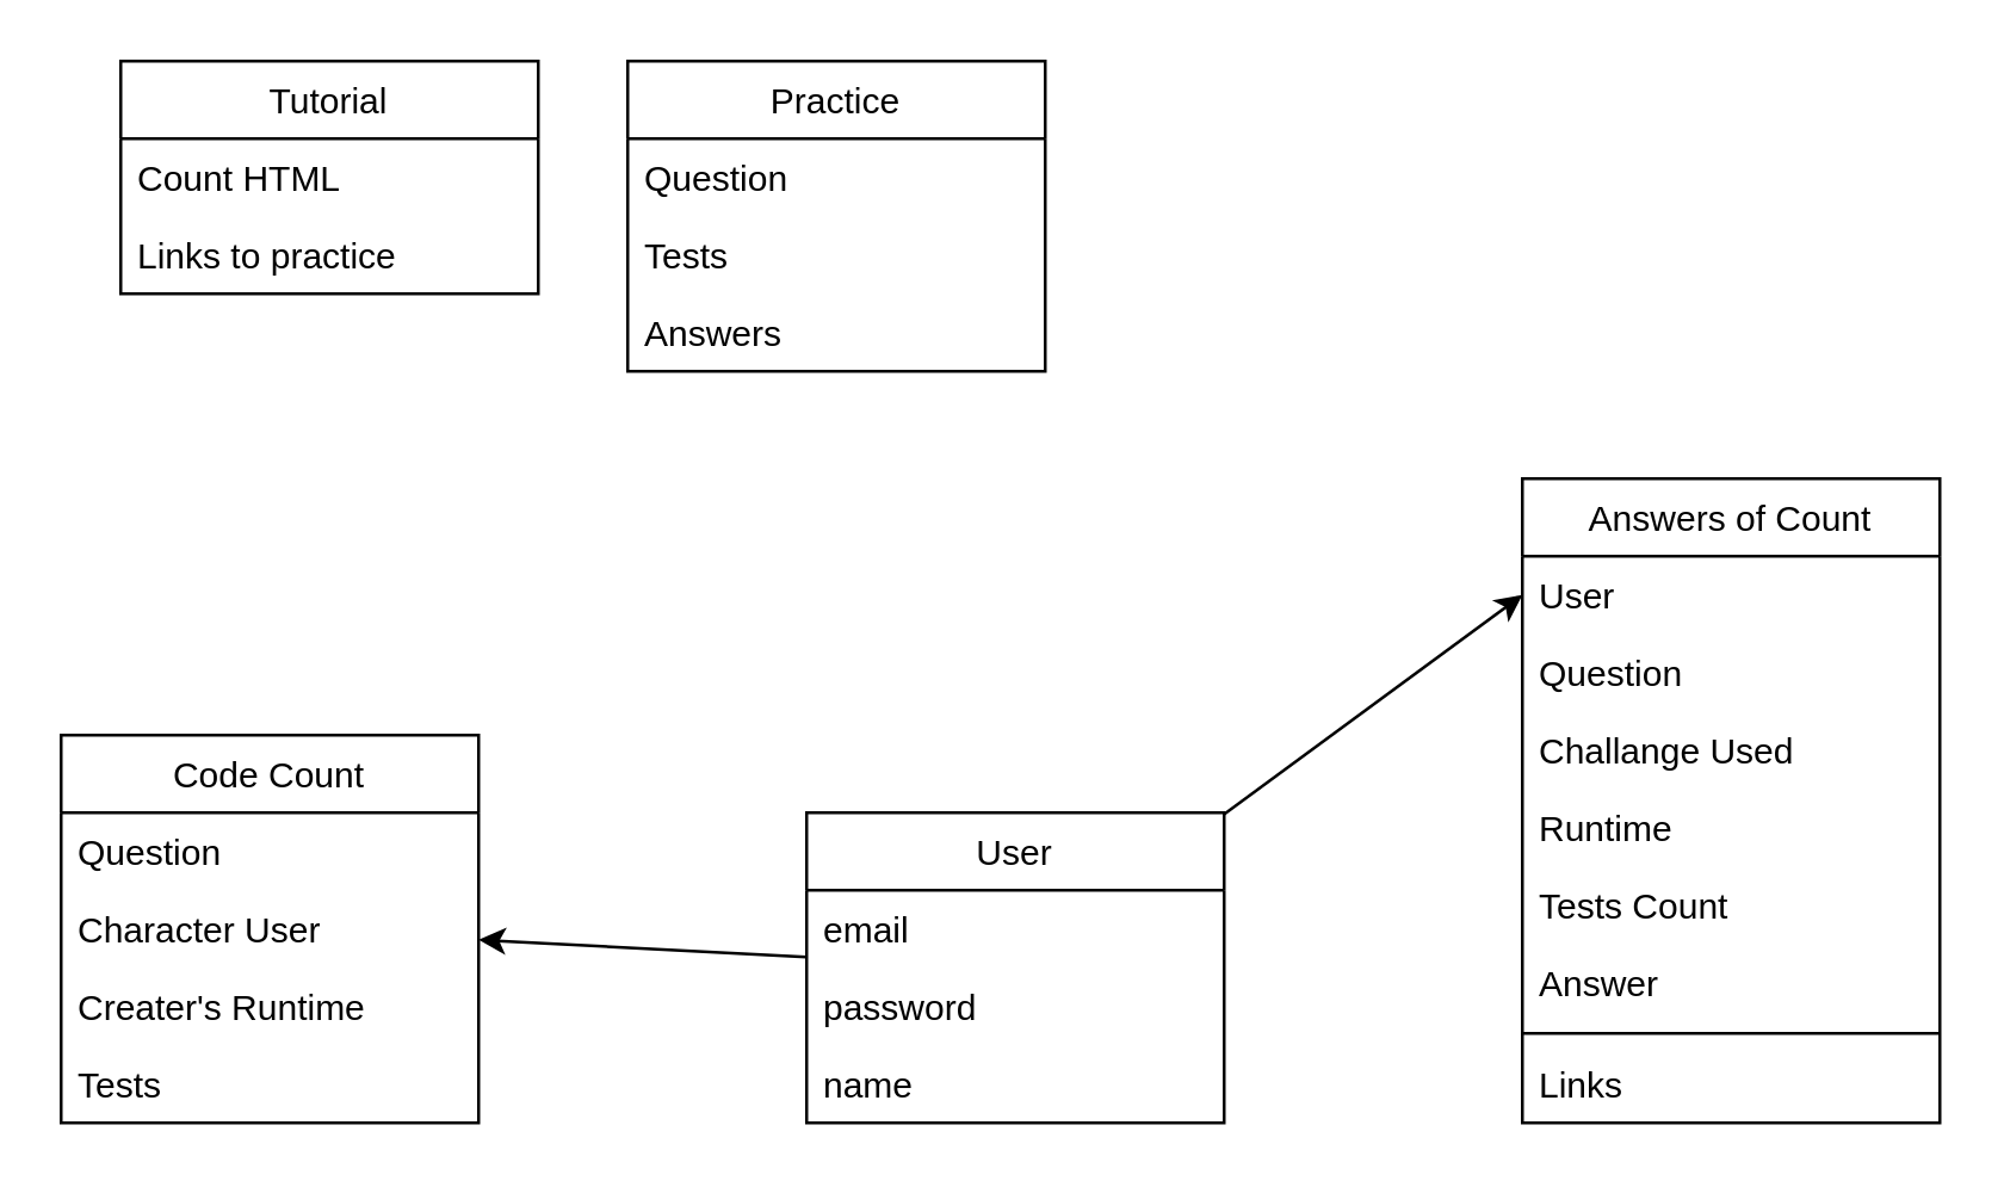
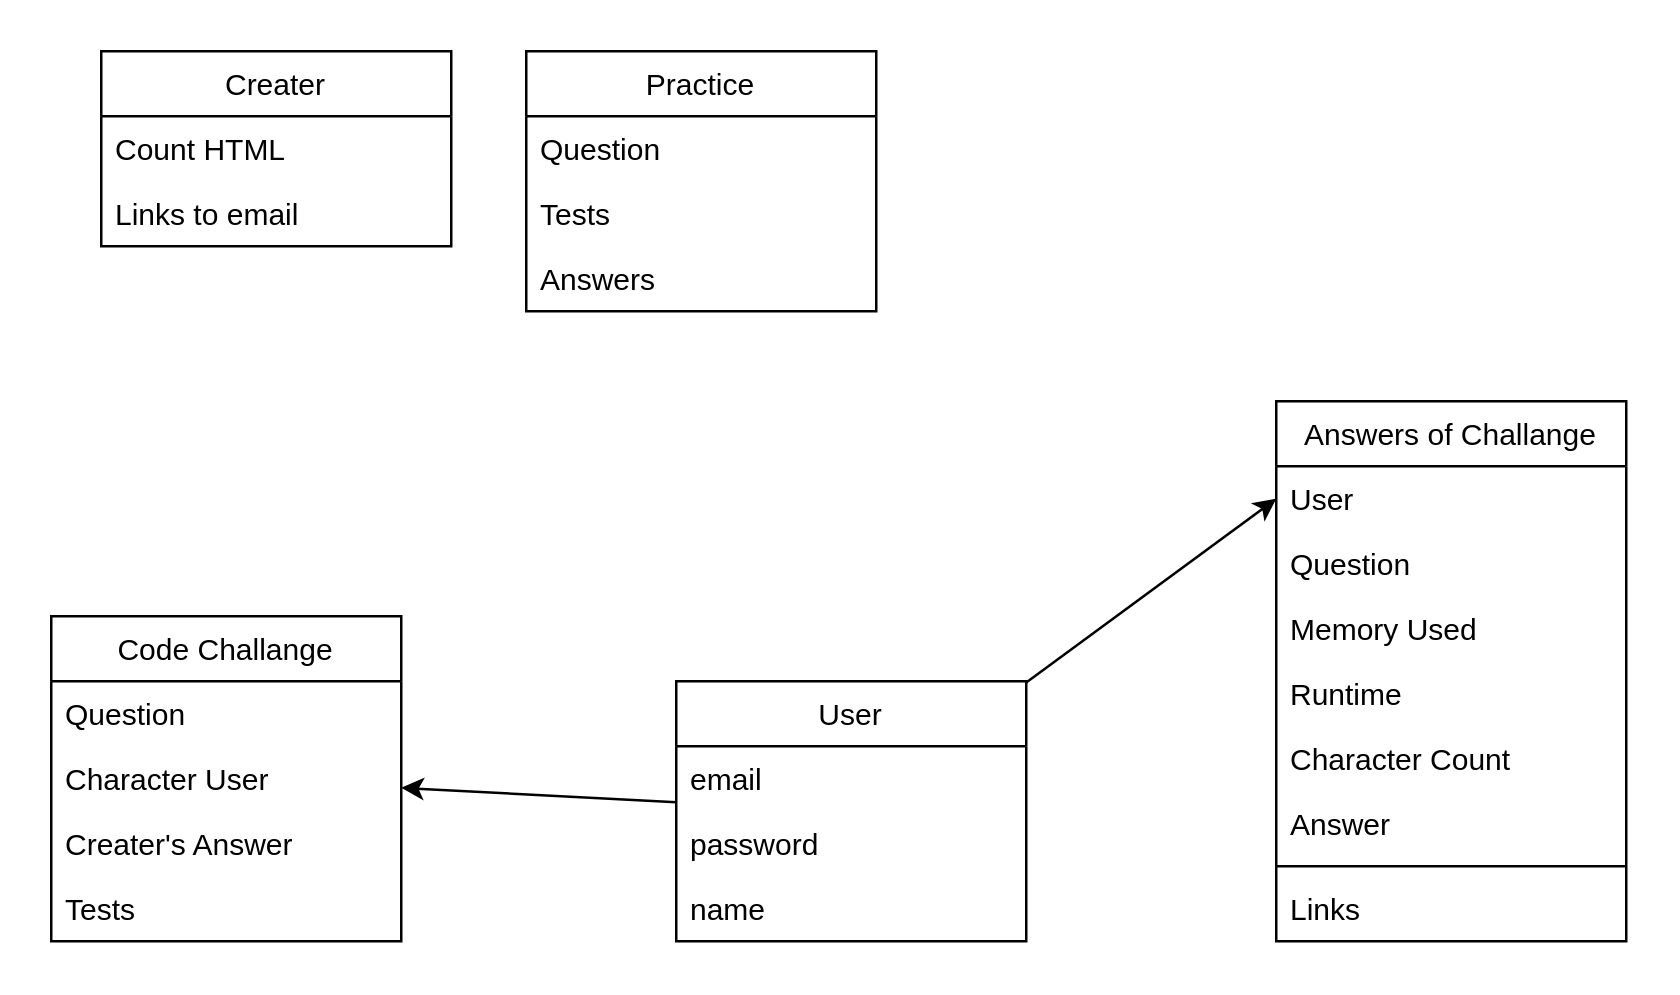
  <mxCell id="0" />
  <mxCell id="1" parent="0" />
- <mxCell id="2" value="Tutorial" style="swimlane;fontStyle=0;childLayout=stackLayout;horizontal=1;startSize=26;fillColor=none;horizontalStack=0;resizeParent=1;resizeParentMax=0;resizeLast=0;collapsible=1;marginBottom=0;" parent="1" vertex="1"><mxGeometry x="40" y="20" width="140" height="78" as="geometry" /></mxCell>
+ <mxCell id="2" value="Creater" style="swimlane;fontStyle=0;childLayout=stackLayout;horizontal=1;startSize=26;fillColor=none;horizontalStack=0;resizeParent=1;resizeParentMax=0;resizeLast=0;collapsible=1;marginBottom=0;" parent="1" vertex="1"><mxGeometry x="40" y="20" width="140" height="78" as="geometry" /></mxCell>
  <mxCell id="3" value="Count HTML" style="text;strokeColor=none;fillColor=none;align=left;verticalAlign=top;spacingLeft=4;spacingRight=4;overflow=hidden;rotatable=0;points=[[0,0.5],[1,0.5]];portConstraint=eastwest;" parent="2" vertex="1"><mxGeometry y="26" width="140" height="26" as="geometry" /></mxCell>
- <mxCell id="4" value="Links to practice" style="text;strokeColor=none;fillColor=none;align=left;verticalAlign=top;spacingLeft=4;spacingRight=4;overflow=hidden;rotatable=0;points=[[0,0.5],[1,0.5]];portConstraint=eastwest;" parent="2" vertex="1"><mxGeometry y="52" width="140" height="26" as="geometry" /></mxCell>
+ <mxCell id="4" value="Links to email" style="text;strokeColor=none;fillColor=none;align=left;verticalAlign=top;spacingLeft=4;spacingRight=4;overflow=hidden;rotatable=0;points=[[0,0.5],[1,0.5]];portConstraint=eastwest;" parent="2" vertex="1"><mxGeometry y="52" width="140" height="26" as="geometry" /></mxCell>
  <mxCell id="5" value="Practice" style="swimlane;fontStyle=0;childLayout=stackLayout;horizontal=1;startSize=26;fillColor=none;horizontalStack=0;resizeParent=1;resizeParentMax=0;resizeLast=0;collapsible=1;marginBottom=0;" parent="1" vertex="1"><mxGeometry x="210" y="20" width="140" height="104" as="geometry" /></mxCell>
  <mxCell id="6" value="Question" style="text;strokeColor=none;fillColor=none;align=left;verticalAlign=top;spacingLeft=4;spacingRight=4;overflow=hidden;rotatable=0;points=[[0,0.5],[1,0.5]];portConstraint=eastwest;" parent="5" vertex="1"><mxGeometry y="26" width="140" height="26" as="geometry" /></mxCell>
  <mxCell id="7" value="Tests" style="text;strokeColor=none;fillColor=none;align=left;verticalAlign=top;spacingLeft=4;spacingRight=4;overflow=hidden;rotatable=0;points=[[0,0.5],[1,0.5]];portConstraint=eastwest;" parent="5" vertex="1"><mxGeometry y="52" width="140" height="26" as="geometry" /></mxCell>
  <mxCell id="8" value="Answers" style="text;strokeColor=none;fillColor=none;align=left;verticalAlign=top;spacingLeft=4;spacingRight=4;overflow=hidden;rotatable=0;points=[[0,0.5],[1,0.5]];portConstraint=eastwest;" parent="5" vertex="1"><mxGeometry y="78" width="140" height="26" as="geometry" /></mxCell>
  <mxCell id="9" value="" style="endArrow=classic;html=1;entryX=0;entryY=0.5;entryDx=0;entryDy=0;" edge="1" parent="1" source="20" target="12"><mxGeometry width="50" height="50" relative="1" as="geometry"><mxPoint x="320" y="320" as="sourcePoint" /><mxPoint x="370" y="270" as="targetPoint" /></mxGeometry></mxCell>
  <mxCell id="10" value="" style="endArrow=classic;html=1;" edge="1" parent="1" source="20" target="26"><mxGeometry width="50" height="50" relative="1" as="geometry"><mxPoint x="320" y="320" as="sourcePoint" /><mxPoint x="370" y="270" as="targetPoint" /></mxGeometry></mxCell>
- <mxCell id="11" value="Answers of Count" style="swimlane;fontStyle=0;childLayout=stackLayout;horizontal=1;startSize=26;fillColor=none;horizontalStack=0;resizeParent=1;resizeParentMax=0;resizeLast=0;collapsible=1;marginBottom=0;" parent="1" vertex="1"><mxGeometry x="510" y="160" width="140" height="216" as="geometry" /></mxCell>
+ <mxCell id="11" value="Answers of Challange" style="swimlane;fontStyle=0;childLayout=stackLayout;horizontal=1;startSize=26;fillColor=none;horizontalStack=0;resizeParent=1;resizeParentMax=0;resizeLast=0;collapsible=1;marginBottom=0;" parent="1" vertex="1"><mxGeometry x="510" y="160" width="140" height="216" as="geometry" /></mxCell>
  <mxCell id="12" value="User" style="text;strokeColor=none;fillColor=none;align=left;verticalAlign=top;spacingLeft=4;spacingRight=4;overflow=hidden;rotatable=0;points=[[0,0.5],[1,0.5]];portConstraint=eastwest;" parent="11" vertex="1"><mxGeometry y="26" width="140" height="26" as="geometry" /></mxCell>
  <mxCell id="13" value="Question" style="text;strokeColor=none;fillColor=none;align=left;verticalAlign=top;spacingLeft=4;spacingRight=4;overflow=hidden;rotatable=0;points=[[0,0.5],[1,0.5]];portConstraint=eastwest;" parent="11" vertex="1"><mxGeometry y="52" width="140" height="26" as="geometry" /></mxCell>
- <mxCell id="14" value="Challange Used" style="text;strokeColor=none;fillColor=none;align=left;verticalAlign=top;spacingLeft=4;spacingRight=4;overflow=hidden;rotatable=0;points=[[0,0.5],[1,0.5]];portConstraint=eastwest;" parent="11" vertex="1"><mxGeometry y="78" width="140" height="26" as="geometry" /></mxCell>
+ <mxCell id="14" value="Memory Used" style="text;strokeColor=none;fillColor=none;align=left;verticalAlign=top;spacingLeft=4;spacingRight=4;overflow=hidden;rotatable=0;points=[[0,0.5],[1,0.5]];portConstraint=eastwest;" parent="11" vertex="1"><mxGeometry y="78" width="140" height="26" as="geometry" /></mxCell>
  <mxCell id="15" value="Runtime" style="text;strokeColor=none;fillColor=none;align=left;verticalAlign=top;spacingLeft=4;spacingRight=4;overflow=hidden;rotatable=0;points=[[0,0.5],[1,0.5]];portConstraint=eastwest;" parent="11" vertex="1"><mxGeometry y="104" width="140" height="26" as="geometry" /></mxCell>
- <mxCell id="16" value="Tests Count" style="text;strokeColor=none;fillColor=none;align=left;verticalAlign=top;spacingLeft=4;spacingRight=4;overflow=hidden;rotatable=0;points=[[0,0.5],[1,0.5]];portConstraint=eastwest;" parent="11" vertex="1"><mxGeometry y="130" width="140" height="26" as="geometry" /></mxCell>
+ <mxCell id="16" value="Character Count" style="text;strokeColor=none;fillColor=none;align=left;verticalAlign=top;spacingLeft=4;spacingRight=4;overflow=hidden;rotatable=0;points=[[0,0.5],[1,0.5]];portConstraint=eastwest;" parent="11" vertex="1"><mxGeometry y="130" width="140" height="26" as="geometry" /></mxCell>
  <mxCell id="17" value="Answer" style="text;strokeColor=none;fillColor=none;align=left;verticalAlign=top;spacingLeft=4;spacingRight=4;overflow=hidden;rotatable=0;points=[[0,0.5],[1,0.5]];portConstraint=eastwest;" parent="11" vertex="1"><mxGeometry y="156" width="140" height="26" as="geometry" /></mxCell>
  <mxCell id="18" value="" style="line;strokeWidth=1;fillColor=none;align=left;verticalAlign=middle;spacingTop=-1;spacingLeft=3;spacingRight=3;rotatable=0;labelPosition=right;points=[];portConstraint=eastwest;" parent="11" vertex="1"><mxGeometry y="182" width="140" height="8" as="geometry" /></mxCell>
  <mxCell id="19" value="Links" style="text;strokeColor=none;fillColor=none;align=left;verticalAlign=top;spacingLeft=4;spacingRight=4;overflow=hidden;rotatable=0;points=[[0,0.5],[1,0.5]];portConstraint=eastwest;" parent="11" vertex="1"><mxGeometry y="190" width="140" height="26" as="geometry" /></mxCell>
  <mxCell id="20" value="User" style="swimlane;fontStyle=0;childLayout=stackLayout;horizontal=1;startSize=26;fillColor=none;horizontalStack=0;resizeParent=1;resizeParentMax=0;resizeLast=0;collapsible=1;marginBottom=0;" parent="1" vertex="1"><mxGeometry x="270" y="272" width="140" height="104" as="geometry" /></mxCell>
  <mxCell id="21" value="email" style="text;strokeColor=none;fillColor=none;align=left;verticalAlign=top;spacingLeft=4;spacingRight=4;overflow=hidden;rotatable=0;points=[[0,0.5],[1,0.5]];portConstraint=eastwest;" parent="20" vertex="1"><mxGeometry y="26" width="140" height="26" as="geometry" /></mxCell>
  <mxCell id="22" value="password" style="text;strokeColor=none;fillColor=none;align=left;verticalAlign=top;spacingLeft=4;spacingRight=4;overflow=hidden;rotatable=0;points=[[0,0.5],[1,0.5]];portConstraint=eastwest;" parent="20" vertex="1"><mxGeometry y="52" width="140" height="26" as="geometry" /></mxCell>
  <mxCell id="23" value="name" style="text;strokeColor=none;fillColor=none;align=left;verticalAlign=top;spacingLeft=4;spacingRight=4;overflow=hidden;rotatable=0;points=[[0,0.5],[1,0.5]];portConstraint=eastwest;" parent="20" vertex="1"><mxGeometry y="78" width="140" height="26" as="geometry" /></mxCell>
- <mxCell id="24" value="Code Count" style="swimlane;fontStyle=0;childLayout=stackLayout;horizontal=1;startSize=26;fillColor=none;horizontalStack=0;resizeParent=1;resizeParentMax=0;resizeLast=0;collapsible=1;marginBottom=0;" parent="1" vertex="1"><mxGeometry x="20" y="246" width="140" height="130" as="geometry" /></mxCell>
+ <mxCell id="24" value="Code Challange" style="swimlane;fontStyle=0;childLayout=stackLayout;horizontal=1;startSize=26;fillColor=none;horizontalStack=0;resizeParent=1;resizeParentMax=0;resizeLast=0;collapsible=1;marginBottom=0;" parent="1" vertex="1"><mxGeometry x="20" y="246" width="140" height="130" as="geometry" /></mxCell>
  <mxCell id="25" value="Question" style="text;strokeColor=none;fillColor=none;align=left;verticalAlign=top;spacingLeft=4;spacingRight=4;overflow=hidden;rotatable=0;points=[[0,0.5],[1,0.5]];portConstraint=eastwest;" parent="24" vertex="1"><mxGeometry y="26" width="140" height="26" as="geometry" /></mxCell>
  <mxCell id="26" value="Character User" style="text;strokeColor=none;fillColor=none;align=left;verticalAlign=top;spacingLeft=4;spacingRight=4;overflow=hidden;rotatable=0;points=[[0,0.5],[1,0.5]];portConstraint=eastwest;" parent="24" vertex="1"><mxGeometry y="52" width="140" height="26" as="geometry" /></mxCell>
- <mxCell id="27" value="Creater's Runtime" style="text;strokeColor=none;fillColor=none;align=left;verticalAlign=top;spacingLeft=4;spacingRight=4;overflow=hidden;rotatable=0;points=[[0,0.5],[1,0.5]];portConstraint=eastwest;" parent="24" vertex="1"><mxGeometry y="78" width="140" height="26" as="geometry" /></mxCell>
+ <mxCell id="27" value="Creater's Answer" style="text;strokeColor=none;fillColor=none;align=left;verticalAlign=top;spacingLeft=4;spacingRight=4;overflow=hidden;rotatable=0;points=[[0,0.5],[1,0.5]];portConstraint=eastwest;" parent="24" vertex="1"><mxGeometry y="78" width="140" height="26" as="geometry" /></mxCell>
  <mxCell id="28" value="Tests" style="text;strokeColor=none;fillColor=none;align=left;verticalAlign=top;spacingLeft=4;spacingRight=4;overflow=hidden;rotatable=0;points=[[0,0.5],[1,0.5]];portConstraint=eastwest;" parent="24" vertex="1"><mxGeometry y="104" width="140" height="26" as="geometry" /></mxCell>
